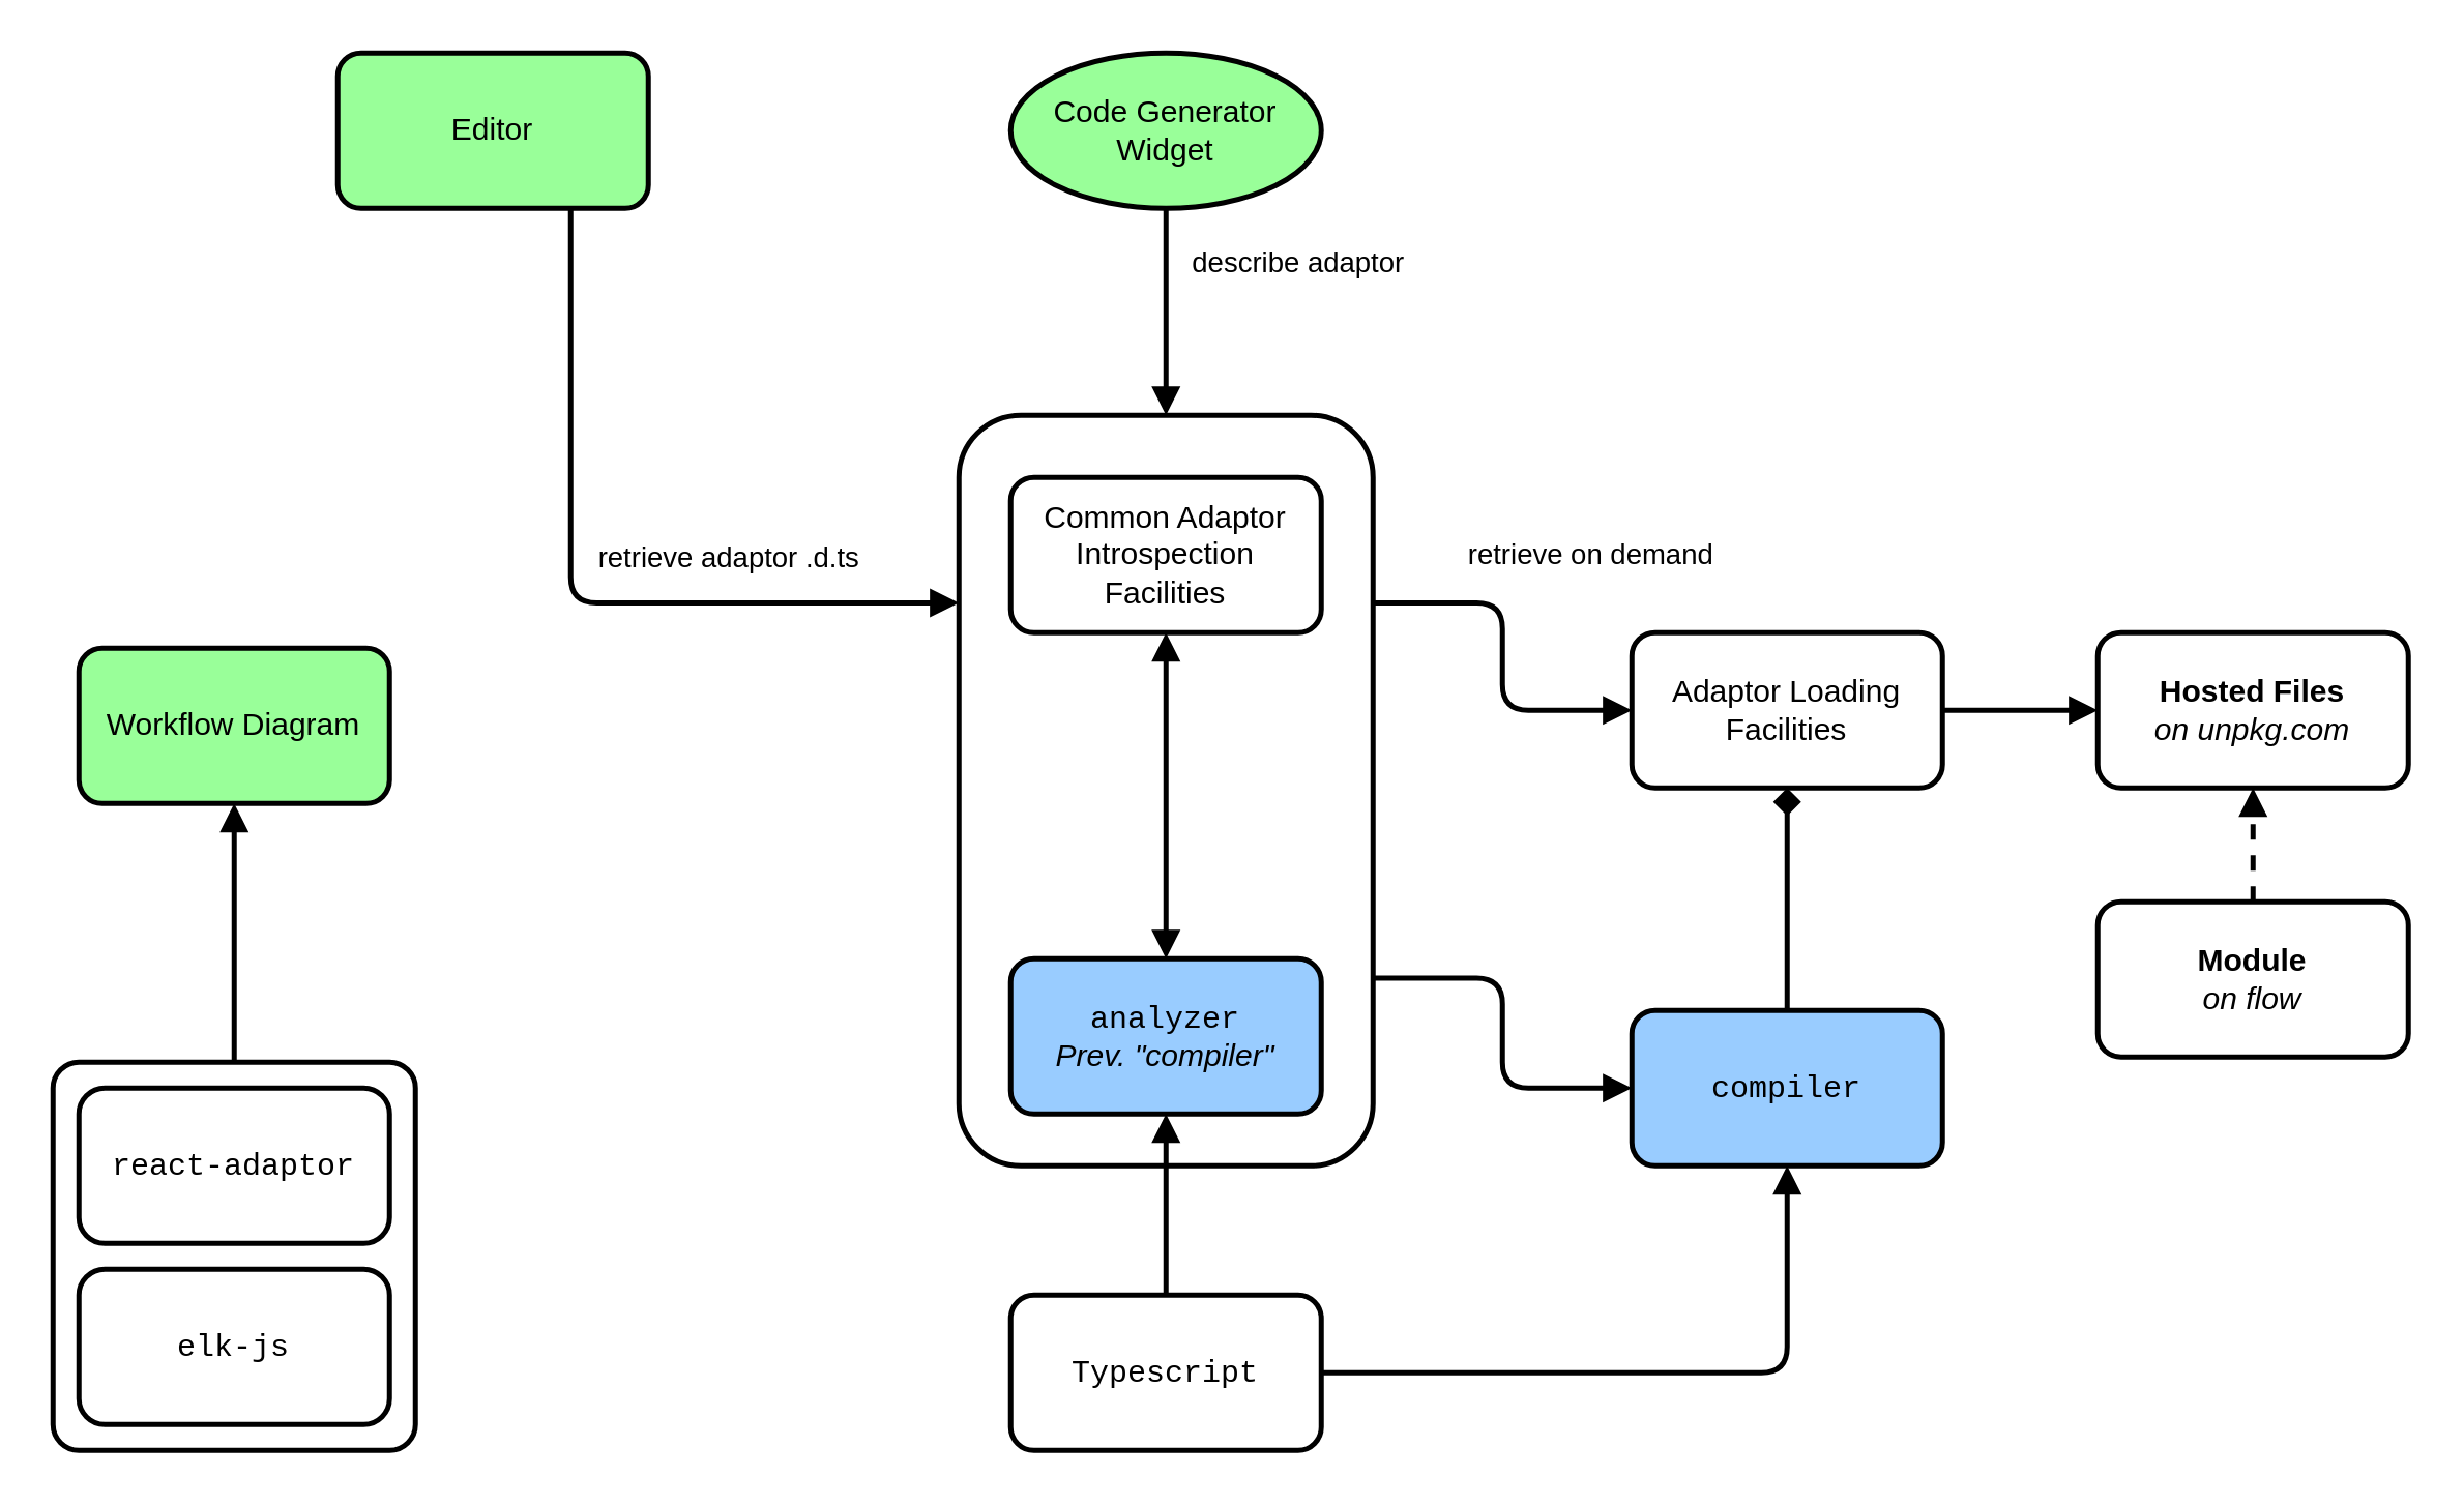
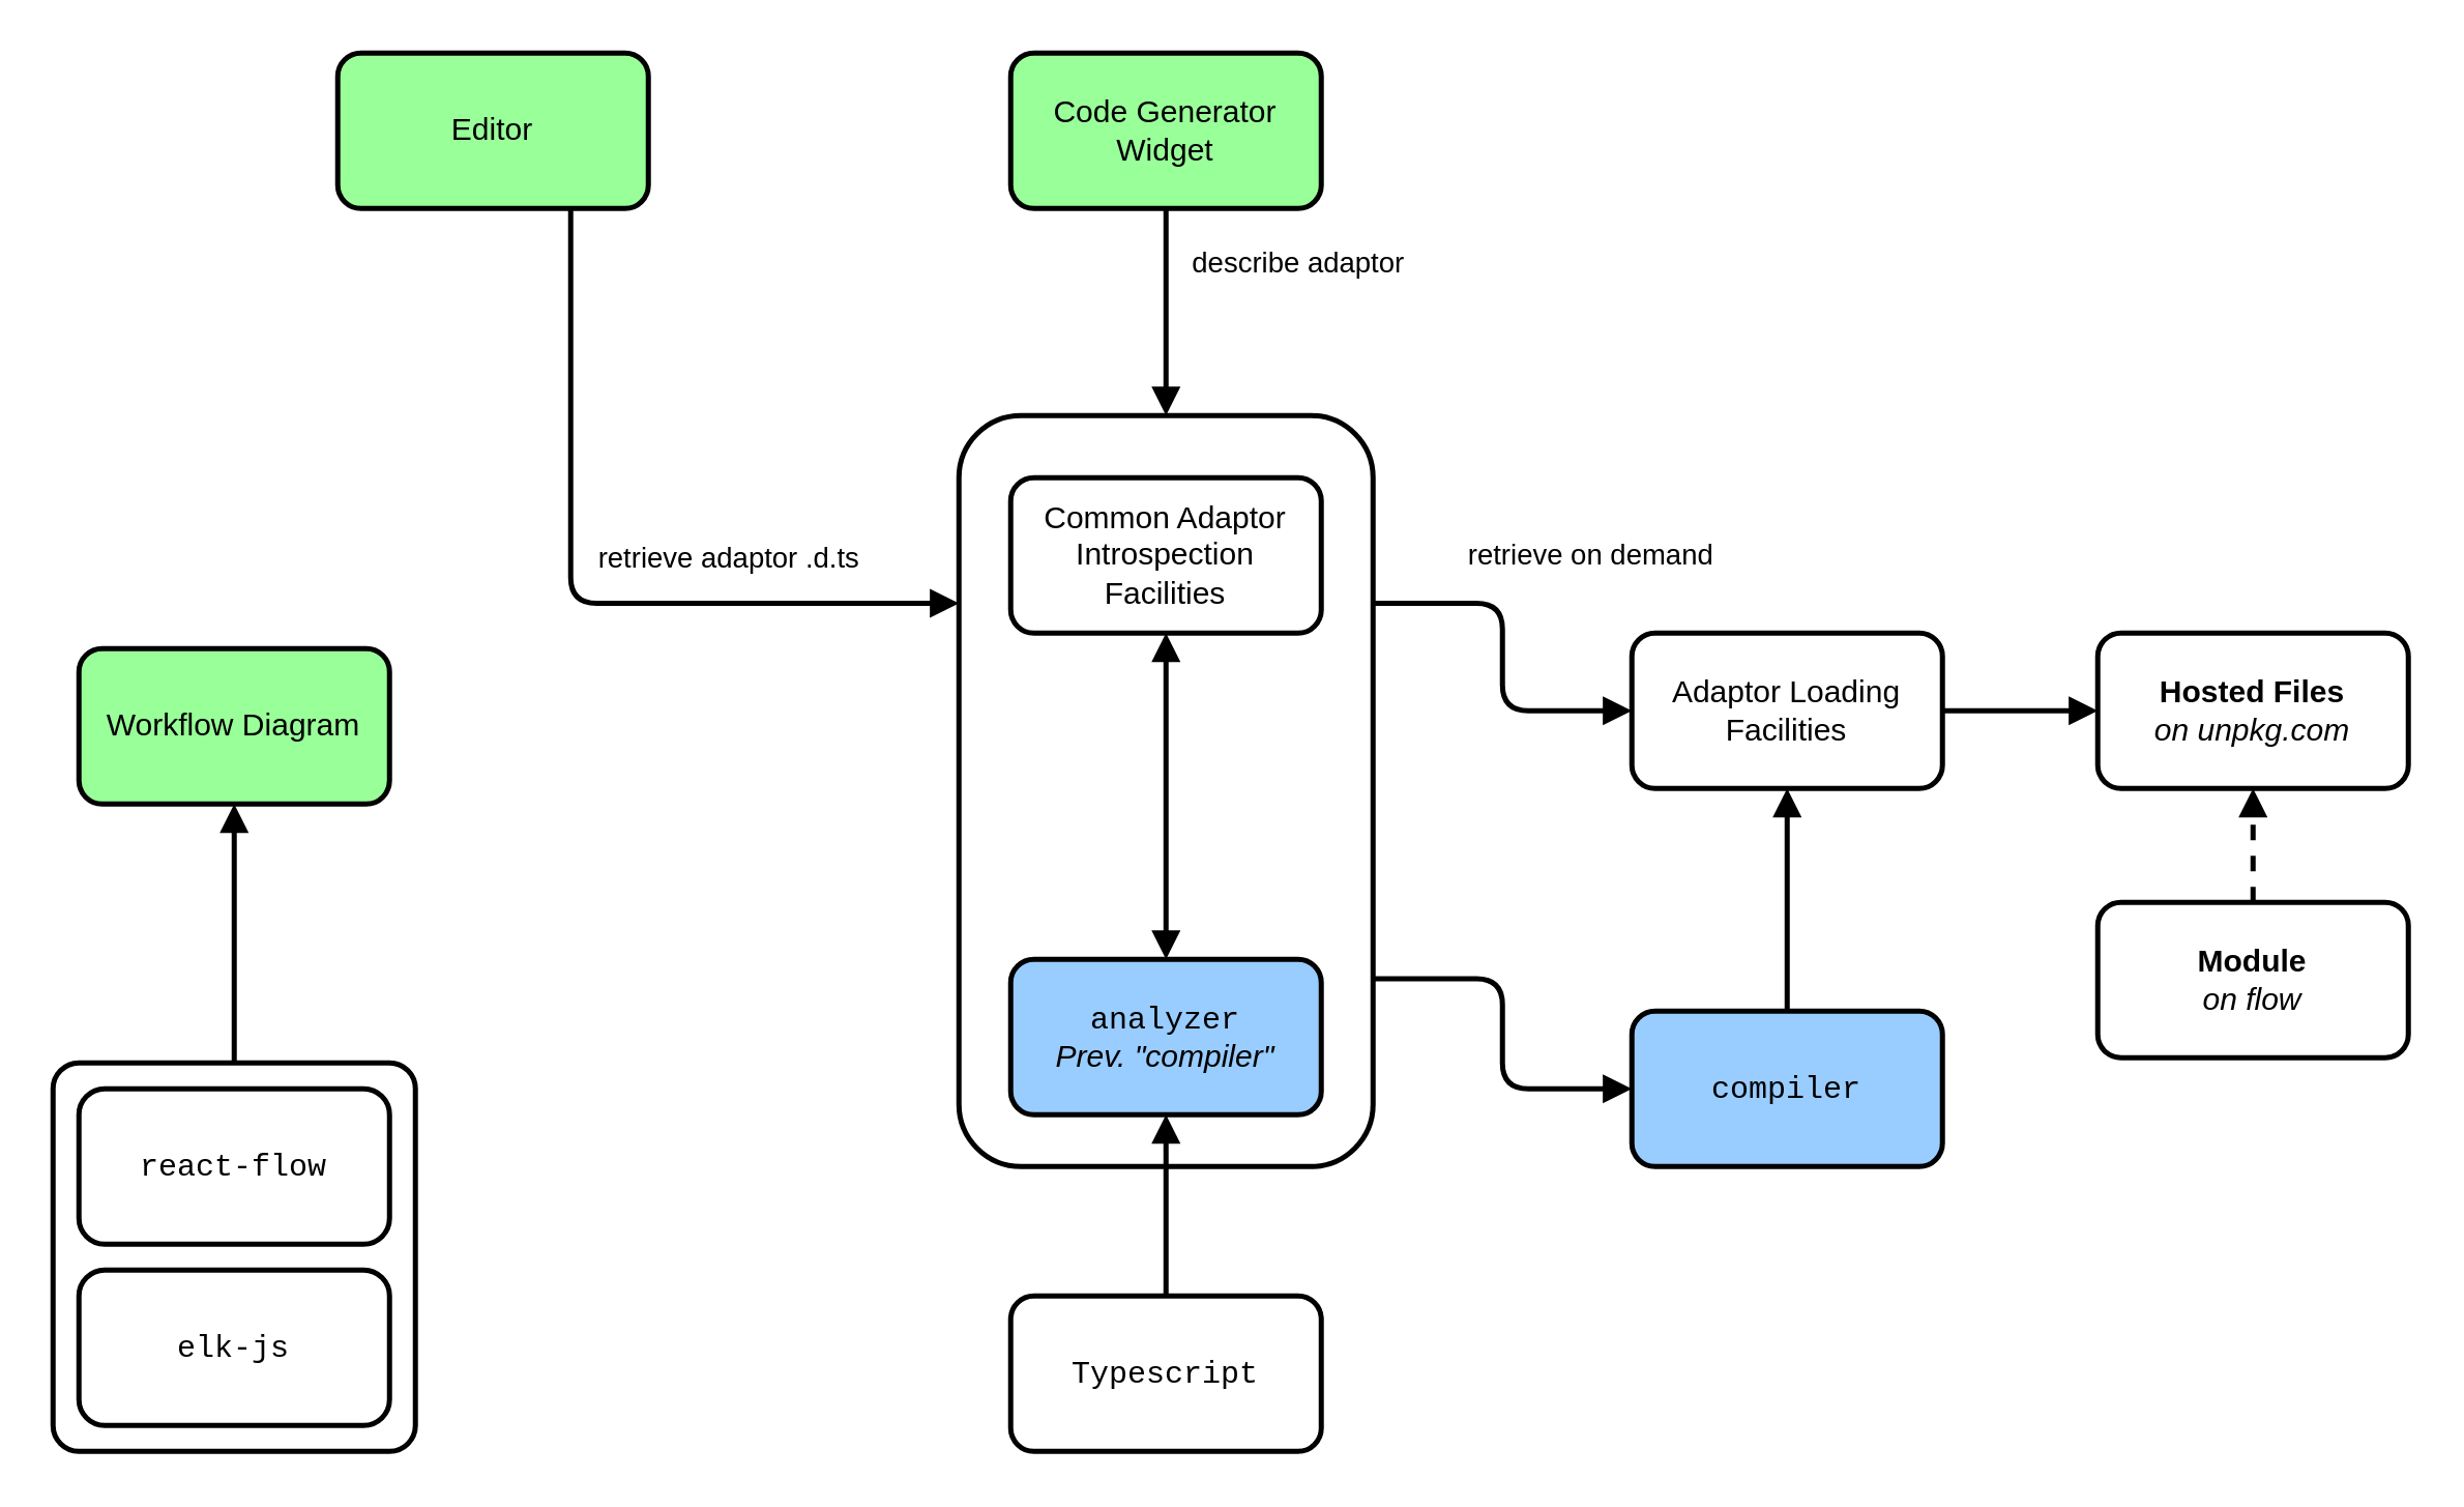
  <mxCell id="0" />
  <mxCell id="1" parent="0" />
  <mxCell id="2" value="" style="rounded=1;whiteSpace=wrap;html=1;strokeWidth=2;arcSize=20;absoluteArcSize=1;" vertex="1" parent="1"><mxGeometry x="20" y="410" width="140" height="150" as="geometry" /></mxCell>
  <mxCell id="3" value="" style="rounded=1;whiteSpace=wrap;html=1;strokeWidth=2;" vertex="1" parent="1"><mxGeometry x="370" y="160" width="160" height="290" as="geometry" /></mxCell>
  <mxCell id="4" style="edgeStyle=orthogonalEdgeStyle;rounded=1;orthogonalLoop=1;jettySize=auto;html=1;exitX=0.75;exitY=1;exitDx=0;exitDy=0;entryX=0;entryY=0.25;entryDx=0;entryDy=0;fontFamily=Helvetica;startArrow=none;startFill=0;endArrow=block;endFill=1;strokeWidth=2;" edge="1" parent="1" source="6" target="3"><mxGeometry relative="1" as="geometry" /></mxCell>
  <mxCell id="5" value="retrieve adaptor .d.ts" style="edgeLabel;html=1;align=center;verticalAlign=middle;resizable=0;points=[];fontFamily=Helvetica;" vertex="1" connectable="0" parent="4"><mxGeometry x="-0.067" relative="1" as="geometry"><mxPoint x="60" y="-7" as="offset" /></mxGeometry></mxCell>
  <mxCell id="6" value="Editor" style="rounded=1;whiteSpace=wrap;html=1;strokeWidth=2;fillColor=#99FF99;" vertex="1" parent="1"><mxGeometry x="130" y="20" width="120" height="60" as="geometry" /></mxCell>
  <mxCell id="7" style="edgeStyle=orthogonalEdgeStyle;rounded=1;orthogonalLoop=1;jettySize=auto;html=1;entryX=0.5;entryY=0;entryDx=0;entryDy=0;fontFamily=Helvetica;endArrow=block;endFill=1;strokeWidth=2;" edge="1" parent="1" source="9" target="3"><mxGeometry relative="1" as="geometry" /></mxCell>
  <mxCell id="8" value="describe adaptor" style="edgeLabel;html=1;align=center;verticalAlign=middle;resizable=0;points=[];fontFamily=Helvetica;rotation=0;" vertex="1" connectable="0" parent="7"><mxGeometry x="0.303" y="-2" relative="1" as="geometry"><mxPoint x="52" y="-32" as="offset" /></mxGeometry></mxCell>
- <mxCell id="9" value="Code Generator Widget" style="ellipse;whiteSpace=wrap;html=1;strokeWidth=2;fillColor=#99FF99;" vertex="1" parent="1"><mxGeometry x="390" y="20" width="120" height="60" as="geometry" /></mxCell>
+ <mxCell id="9" value="Code Generator Widget" style="rounded=1;whiteSpace=wrap;html=1;strokeWidth=2;fillColor=#99FF99;" vertex="1" parent="1"><mxGeometry x="390" y="20" width="120" height="60" as="geometry" /></mxCell>
  <mxCell id="10" value="" style="edgeStyle=orthogonalEdgeStyle;rounded=1;orthogonalLoop=1;jettySize=auto;html=1;fontFamily=Helvetica;startArrow=block;startFill=1;endArrow=none;endFill=0;strokeWidth=2;" edge="1" parent="1" source="12" target="20"><mxGeometry relative="1" as="geometry" /></mxCell>
  <mxCell id="11" style="edgeStyle=orthogonalEdgeStyle;rounded=1;orthogonalLoop=1;jettySize=auto;html=1;entryX=0;entryY=0.5;entryDx=0;entryDy=0;fontFamily=Helvetica;startArrow=none;startFill=0;endArrow=block;endFill=1;strokeWidth=2;exitX=1;exitY=0.75;exitDx=0;exitDy=0;" edge="1" parent="1" source="3" target="26"><mxGeometry relative="1" as="geometry" /></mxCell>
  <mxCell id="12" value="&lt;font face=&quot;Courier New&quot;&gt;analyzer&lt;/font&gt;&lt;br&gt;&lt;i&gt;Prev. &quot;compiler&quot;&lt;/i&gt;" style="rounded=1;whiteSpace=wrap;html=1;strokeWidth=2;fillColor=#99CCFF;" vertex="1" parent="1"><mxGeometry x="390" y="370" width="120" height="60" as="geometry" /></mxCell>
  <mxCell id="13" style="edgeStyle=orthogonalEdgeStyle;rounded=1;orthogonalLoop=1;jettySize=auto;html=1;entryX=0.5;entryY=1;entryDx=0;entryDy=0;fontFamily=Helvetica;endArrow=block;endFill=1;strokeWidth=2;dashed=1;" edge="1" parent="1" source="14" target="15"><mxGeometry relative="1" as="geometry" /></mxCell>
  <mxCell id="14" value="&lt;b&gt;Module&lt;/b&gt;&lt;br&gt;&lt;i&gt;on flow&lt;/i&gt;" style="rounded=1;whiteSpace=wrap;html=1;strokeWidth=2;" vertex="1" parent="1"><mxGeometry x="810" y="348" width="120" height="60" as="geometry" /></mxCell>
  <mxCell id="15" value="&lt;b&gt;Hosted Files&lt;/b&gt;&lt;br&gt;&lt;i&gt;on unpkg.com&lt;/i&gt;" style="rounded=1;whiteSpace=wrap;html=1;strokeWidth=2;" vertex="1" parent="1"><mxGeometry x="810" y="244" width="120" height="60" as="geometry" /></mxCell>
  <mxCell id="16" style="edgeStyle=orthogonalEdgeStyle;rounded=1;orthogonalLoop=1;jettySize=auto;html=1;entryX=0;entryY=0.5;entryDx=0;entryDy=0;fontFamily=Helvetica;endArrow=block;endFill=1;strokeWidth=2;startArrow=none;" edge="1" parent="1" source="27" target="15"><mxGeometry relative="1" as="geometry" /></mxCell>
  <mxCell id="17" style="edgeStyle=orthogonalEdgeStyle;rounded=1;orthogonalLoop=1;jettySize=auto;html=1;entryX=0.5;entryY=0;entryDx=0;entryDy=0;fontFamily=Helvetica;endArrow=block;endFill=1;strokeWidth=2;startArrow=block;startFill=1;" edge="1" parent="1" source="18" target="12"><mxGeometry relative="1" as="geometry" /></mxCell>
  <mxCell id="18" value="Common Adaptor Introspection Facilities" style="rounded=1;whiteSpace=wrap;html=1;strokeWidth=2;" vertex="1" parent="1"><mxGeometry x="390" y="184" width="120" height="60" as="geometry" /></mxCell>
- <mxCell id="19" style="edgeStyle=orthogonalEdgeStyle;rounded=1;orthogonalLoop=1;jettySize=auto;html=1;entryX=0.5;entryY=1;entryDx=0;entryDy=0;fontFamily=Helvetica;startArrow=none;startFill=0;endArrow=block;endFill=1;strokeWidth=2;" edge="1" parent="1" source="20" target="26"><mxGeometry relative="1" as="geometry" /></mxCell>
  <mxCell id="20" value="&lt;font face=&quot;Courier New&quot;&gt;Typescript&lt;/font&gt;" style="rounded=1;whiteSpace=wrap;html=1;strokeWidth=2;" vertex="1" parent="1"><mxGeometry x="390" y="500" width="120" height="60" as="geometry" /></mxCell>
  <mxCell id="21" value="Workflow Diagram" style="rounded=1;whiteSpace=wrap;html=1;strokeWidth=2;fillColor=#99FF99;" vertex="1" parent="1"><mxGeometry x="30" y="250" width="120" height="60" as="geometry" /></mxCell>
  <mxCell id="22" style="edgeStyle=orthogonalEdgeStyle;rounded=1;orthogonalLoop=1;jettySize=auto;html=1;entryX=0.5;entryY=1;entryDx=0;entryDy=0;fontFamily=Helvetica;startArrow=none;startFill=0;endArrow=block;endFill=1;strokeWidth=2;exitX=0.5;exitY=0;exitDx=0;exitDy=0;" edge="1" parent="1" source="2" target="21"><mxGeometry relative="1" as="geometry" /></mxCell>
- <mxCell id="23" value="&lt;font face=&quot;Courier New&quot;&gt;react-adaptor&lt;/font&gt;" style="rounded=1;whiteSpace=wrap;html=1;strokeWidth=2;absoluteArcSize=1;" vertex="1" parent="1"><mxGeometry x="30" y="420" width="120" height="60" as="geometry" /></mxCell>
+ <mxCell id="23" value="&lt;font face=&quot;Courier New&quot;&gt;react-flow&lt;/font&gt;" style="rounded=1;whiteSpace=wrap;html=1;strokeWidth=2;absoluteArcSize=1;" vertex="1" parent="1"><mxGeometry x="30" y="420" width="120" height="60" as="geometry" /></mxCell>
  <mxCell id="24" value="&lt;font face=&quot;Courier New&quot;&gt;elk-js&lt;/font&gt;" style="rounded=1;whiteSpace=wrap;html=1;strokeWidth=2;absoluteArcSize=1;" vertex="1" parent="1"><mxGeometry x="30" y="490" width="120" height="60" as="geometry" /></mxCell>
- <mxCell id="25" style="edgeStyle=orthogonalEdgeStyle;rounded=1;orthogonalLoop=1;jettySize=auto;html=1;exitX=0.5;exitY=0;exitDx=0;exitDy=0;entryX=0.5;entryY=1;entryDx=0;entryDy=0;fontFamily=Helvetica;startArrow=none;startFill=0;endArrow=diamond;endFill=1;strokeWidth=2;" edge="1" parent="1" source="26" target="27"><mxGeometry relative="1" as="geometry" /></mxCell>
+ <mxCell id="25" style="edgeStyle=orthogonalEdgeStyle;rounded=1;orthogonalLoop=1;jettySize=auto;html=1;exitX=0.5;exitY=0;exitDx=0;exitDy=0;entryX=0.5;entryY=1;entryDx=0;entryDy=0;fontFamily=Helvetica;startArrow=none;startFill=0;endArrow=block;endFill=1;strokeWidth=2;" edge="1" parent="1" source="26" target="27"><mxGeometry relative="1" as="geometry" /></mxCell>
  <mxCell id="26" value="&lt;font face=&quot;Courier New&quot;&gt;compiler&lt;/font&gt;" style="rounded=1;whiteSpace=wrap;html=1;strokeWidth=2;fillColor=#99CCFF;" vertex="1" parent="1"><mxGeometry x="630" y="390" width="120" height="60" as="geometry" /></mxCell>
  <mxCell id="27" value="Adaptor Loading Facilities" style="rounded=1;whiteSpace=wrap;html=1;strokeWidth=2;" vertex="1" parent="1"><mxGeometry x="630" y="244" width="120" height="60" as="geometry" /></mxCell>
  <mxCell id="28" value="" style="edgeStyle=orthogonalEdgeStyle;rounded=1;orthogonalLoop=1;jettySize=auto;html=1;entryX=0;entryY=0.5;entryDx=0;entryDy=0;fontFamily=Helvetica;endArrow=block;endFill=1;strokeWidth=2;exitX=1;exitY=0.25;exitDx=0;exitDy=0;" edge="1" parent="1" source="3" target="27"><mxGeometry relative="1" as="geometry"><mxPoint x="560" y="270" as="sourcePoint" /><mxPoint x="810" y="214" as="targetPoint" /></mxGeometry></mxCell>
  <mxCell id="29" value="retrieve on demand" style="edgeLabel;html=1;align=center;verticalAlign=middle;resizable=0;points=[];fontFamily=Helvetica;" vertex="1" connectable="0" parent="28"><mxGeometry x="-0.138" relative="1" as="geometry"><mxPoint x="33" y="-30" as="offset" /></mxGeometry></mxCell>
